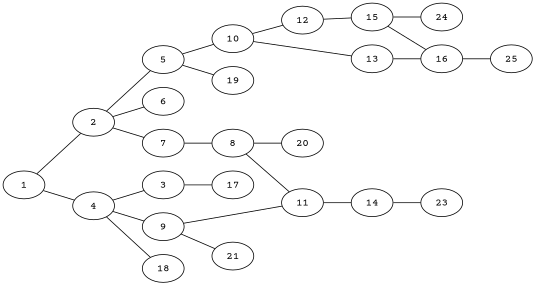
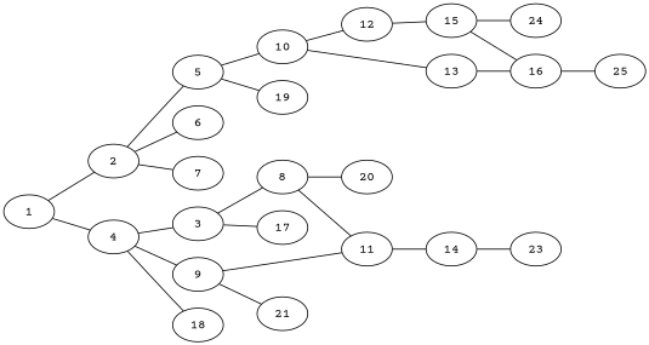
  graph {
    fontname="Courier Prime"
    rankdir=LR
    node [chem=C fontname="Courier Prime"]
    edge [fontname="Courier Prime" valence=1]
    2 [chem=S]
    1
    4
    5 [chem=N]
    6 [chem=O]
    7 [chem=O]
    3
    8
    17 [chem=H]
    9
    18 [chem=H]
    10
    19 [chem=H]
    11
    20 [chem=H]
    21 [chem=H]
    12 [chem=N]
    13 [chem=S]
    14 [chem=N]
    15
    16
    23 [chem=H]
    24 [chem=H]
    25 [chem=H]
    2 -- 5
    2 -- 6 [valence=2]
    2 -- 7 [valence=2]
    1 -- 2
    1 -- 4
    4 -- 3 [valence=2]
    4 -- 9 [valence=2]
    4 -- 18
    5 -- 10
    5 -- 19
-   7 -- 8
+   3 -- 8
    3 -- 17
    8 -- 11 [valence=2]
    8 -- 20
    9 -- 11
    9 -- 21
    10 -- 12 [valence=2]
    10 -- 13
    11 -- 14
    12 -- 15
    13 -- 16
    14 -- 23
    15 -- 16 [valence=2]
    15 -- 24
    16 -- 25
  }
